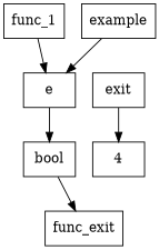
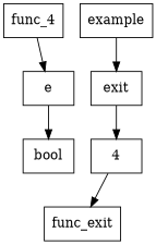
  digraph {
    node [shape=box]
-   n1 [label=func_1]
+   n1 [label=func_4]
    n2 [label=e]
    n3 [label=bool]
    n4 [label=example]
    n5 [label=exit]
    n6 [label=4]
    n7 [label=func_exit]
    n1 -> n2
    n2 -> n3
-   n4 -> n2
+   n4 -> n5
    n5 -> n6
-   n3 -> n7
+   n6 -> n7
  }
